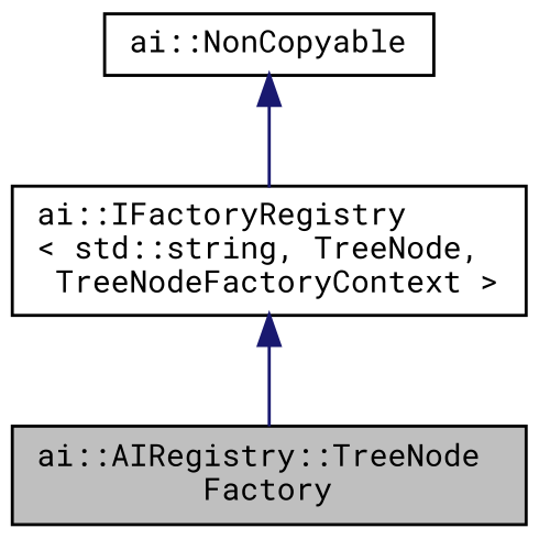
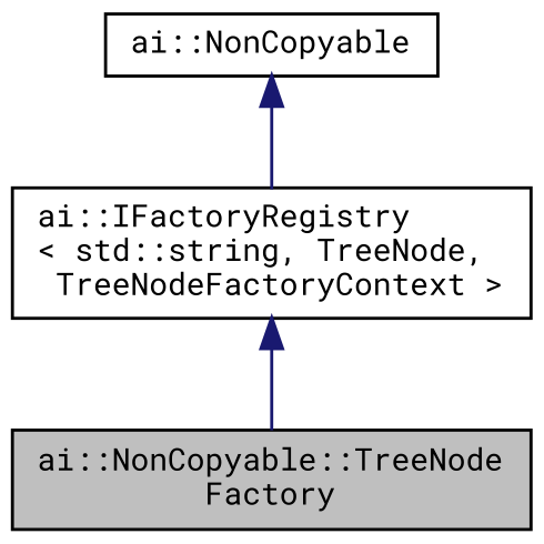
  digraph {
    fontname="Roboto Mono"
    node [color=black fillcolor=white fontname="Roboto Mono" fontsize=10 shape=record style=filled]
    edge [color=midnightblue dir=back fontname="Roboto Mono" fontsize=10 labelfontname=Helvetica labelfontsize=10 style=solid]
-   n1 [fillcolor=grey75 fontcolor=black height=0.2 label="ai::AIRegistry::TreeNode\lFactory" width=0.4]
+   n1 [fillcolor=grey75 fontcolor=black height=0.2 label="ai::NonCopyable::TreeNode\lFactory" width=0.4]
    n2 [height=0.2 label="ai::IFactoryRegistry\l\< std::string, TreeNode,\l TreeNodeFactoryContext \>" width=0.4]
    n3 [height=0.2 label="ai::NonCopyable" width=0.4]
    n2 -> n1
    n3 -> n2
  }
